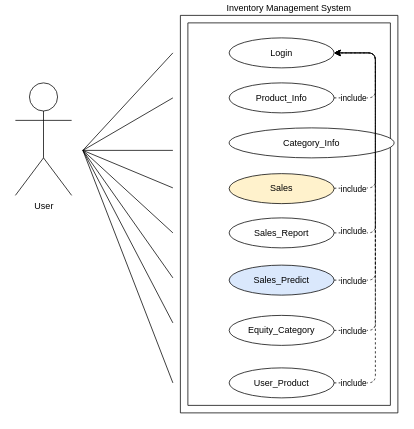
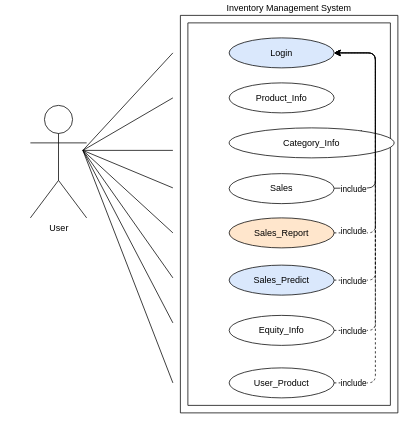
  <mxCell id="0" />
  <mxCell id="1" parent="0" />
- <mxCell id="2" value="User" style="shape=umlActor;verticalLabelPosition=bottom;verticalAlign=top;html=1;" vertex="1" parent="1"><mxGeometry x="20" y="110" width="75" height="150" as="geometry" /></mxCell>
+ <mxCell id="2" value="User" style="shape=umlActor;verticalLabelPosition=bottom;verticalAlign=top;html=1;" vertex="1" parent="1"><mxGeometry x="40" y="140" width="75" height="150" as="geometry" /></mxCell>
  <mxCell id="3" value="Inventory Management System" style="verticalLabelPosition=top;verticalAlign=bottom;html=1;shape=mxgraph.basic.frame;dx=10;whiteSpace=wrap;labelPosition=center;align=center;" vertex="1" parent="1"><mxGeometry x="240" y="20" width="290" height="530" as="geometry" /></mxCell>
- <mxCell id="4" value="Login" style="ellipse;whiteSpace=wrap;html=1;" vertex="1" parent="1"><mxGeometry x="305" y="50" width="140" height="40" as="geometry" /></mxCell>
- <mxCell id="5" style="edgeStyle=none;html=1;entryX=1;entryY=0.5;entryDx=0;entryDy=0;dashed=1;" edge="1" parent="1" source="7" target="4"><mxGeometry relative="1" as="geometry"><Array as="points"><mxPoint x="500" y="130" /><mxPoint x="500" y="70" /></Array></mxGeometry></mxCell>
- <mxCell id="6" value="include" style="edgeLabel;html=1;align=center;verticalAlign=middle;resizable=0;points=[];" vertex="1" connectable="0" parent="5"><mxGeometry x="-0.133" relative="1" as="geometry"><mxPoint x="-30" y="19" as="offset" /></mxGeometry></mxCell>
+ <mxCell id="4" value="Login" style="ellipse;whiteSpace=wrap;html=1;fillColor=#dae8fc;" vertex="1" parent="1"><mxGeometry x="305" y="50" width="140" height="40" as="geometry" /></mxCell>
  <mxCell id="7" value="Product_Info" style="ellipse;whiteSpace=wrap;html=1;" vertex="1" parent="1"><mxGeometry x="305" y="110" width="140" height="40" as="geometry" /></mxCell>
+ <mxCell id="8" style="edgeStyle=none;html=1;entryX=1;entryY=0.5;entryDx=0;entryDy=0;dashed=1;" edge="1" parent="1" source="10" target="4"><mxGeometry relative="1" as="geometry"><Array as="points"><mxPoint x="500" y="190" /><mxPoint x="500" y="130" /><mxPoint x="500" y="70" /></Array></mxGeometry></mxCell>
+ <mxCell id="9" value="include" style="edgeLabel;html=1;align=center;verticalAlign=middle;resizable=0;points=[];" vertex="1" connectable="0" parent="8"><mxGeometry x="0.227" y="2" relative="1" as="geometry"><mxPoint x="-28" y="86" as="offset" /></mxGeometry></mxCell>
  <mxCell id="10" value="Category_Info" style="ellipse;whiteSpace=wrap;html=1;" vertex="1" parent="1"><mxGeometry x="305" y="170" width="220" height="40" as="geometry" /></mxCell>
- <mxCell id="11" value="Sales_Report" style="ellipse;whiteSpace=wrap;html=1;" vertex="1" parent="1"><mxGeometry x="305" y="290" width="140" height="40" as="geometry" /></mxCell>
+ <mxCell id="11" value="Sales_Report" style="ellipse;whiteSpace=wrap;html=1;fillColor=#ffe6cc;" vertex="1" parent="1"><mxGeometry x="305" y="290" width="140" height="40" as="geometry" /></mxCell>
  <mxCell id="12" style="edgeStyle=none;html=1;dashed=1;exitX=1;exitY=0.5;exitDx=0;exitDy=0;" edge="1" parent="1" source="14"><mxGeometry relative="1" as="geometry"><Array as="points"><mxPoint x="500" y="373" /><mxPoint x="500" y="70" /></Array><mxPoint x="445" y="70" as="targetPoint" /></mxGeometry></mxCell>
  <mxCell id="13" value="include" style="edgeLabel;html=1;align=center;verticalAlign=middle;resizable=0;points=[];" vertex="1" connectable="0" parent="12"><mxGeometry x="0.315" relative="1" as="geometry"><mxPoint x="-30" y="217" as="offset" /></mxGeometry></mxCell>
  <mxCell id="14" value="Sales_Predict" style="ellipse;whiteSpace=wrap;html=1;fillColor=#dae8fc;" vertex="1" parent="1"><mxGeometry x="305" y="353" width="140" height="40" as="geometry" /></mxCell>
  <mxCell id="15" value="" style="endArrow=none;startArrow=none;endFill=0;startFill=0;endSize=8;html=1;verticalAlign=bottom;labelBackgroundColor=none;strokeWidth=1;" edge="1" parent="1"><mxGeometry width="160" relative="1" as="geometry"><mxPoint x="110" y="200" as="sourcePoint" /><mxPoint x="230" y="200" as="targetPoint" /></mxGeometry></mxCell>
  <mxCell id="16" value="" style="endArrow=none;startArrow=none;endFill=0;startFill=0;endSize=8;html=1;verticalAlign=bottom;labelBackgroundColor=none;strokeWidth=1;" edge="1" parent="1"><mxGeometry width="160" relative="1" as="geometry"><mxPoint x="110" y="200" as="sourcePoint" /><mxPoint x="230" y="70" as="targetPoint" /></mxGeometry></mxCell>
  <mxCell id="17" value="" style="endArrow=none;startArrow=none;endFill=0;startFill=0;endSize=8;html=1;verticalAlign=bottom;labelBackgroundColor=none;strokeWidth=1;" edge="1" parent="1"><mxGeometry width="160" relative="1" as="geometry"><mxPoint x="110" y="200" as="sourcePoint" /><mxPoint x="230" y="130" as="targetPoint" /></mxGeometry></mxCell>
  <mxCell id="18" value="" style="endArrow=none;startArrow=none;endFill=0;startFill=0;endSize=8;html=1;verticalAlign=bottom;labelBackgroundColor=none;strokeWidth=1;" edge="1" parent="1"><mxGeometry width="160" relative="1" as="geometry"><mxPoint x="110" y="200" as="sourcePoint" /><mxPoint x="230" y="250" as="targetPoint" /></mxGeometry></mxCell>
  <mxCell id="19" value="" style="endArrow=none;startArrow=none;endFill=0;startFill=0;endSize=8;html=1;verticalAlign=bottom;labelBackgroundColor=none;strokeWidth=1;" edge="1" parent="1"><mxGeometry width="160" relative="1" as="geometry"><mxPoint x="110" y="200" as="sourcePoint" /><mxPoint x="230" y="310" as="targetPoint" /></mxGeometry></mxCell>
- <mxCell id="20" style="edgeStyle=none;html=1;entryX=1;entryY=0.5;entryDx=0;entryDy=0;dashed=1;" edge="1" parent="1" source="22" target="4"><mxGeometry relative="1" as="geometry"><Array as="points"><mxPoint x="500" y="250" /><mxPoint x="500" y="70" /></Array></mxGeometry></mxCell>
+ <mxCell id="20" style="edgeStyle=none;html=1;entryX=1;entryY=0.5;entryDx=0;entryDy=0;dashed=0;" edge="1" parent="1" source="22" target="4"><mxGeometry relative="1" as="geometry"><Array as="points"><mxPoint x="500" y="250" /><mxPoint x="500" y="70" /></Array></mxGeometry></mxCell>
  <mxCell id="21" value="include" style="edgeLabel;html=1;align=center;verticalAlign=middle;resizable=0;points=[];" vertex="1" connectable="0" parent="20"><mxGeometry x="0.152" relative="1" as="geometry"><mxPoint x="-30" y="113" as="offset" /></mxGeometry></mxCell>
- <mxCell id="22" value="Sales" style="ellipse;whiteSpace=wrap;html=1;fillColor=#fff2cc;" vertex="1" parent="1"><mxGeometry x="305" y="231" width="140" height="40" as="geometry" /></mxCell>
+ <mxCell id="22" value="Sales" style="ellipse;whiteSpace=wrap;html=1;" vertex="1" parent="1"><mxGeometry x="305" y="231" width="140" height="40" as="geometry" /></mxCell>
  <mxCell id="23" value="" style="endArrow=none;startArrow=none;endFill=0;startFill=0;endSize=8;html=1;verticalAlign=bottom;labelBackgroundColor=none;strokeWidth=1;" edge="1" parent="1"><mxGeometry width="160" relative="1" as="geometry"><mxPoint x="110" y="200" as="sourcePoint" /><mxPoint x="230" y="370" as="targetPoint" /></mxGeometry></mxCell>
- <mxCell id="24" value="Equity_Category" style="ellipse;whiteSpace=wrap;html=1;" vertex="1" parent="1"><mxGeometry x="305" y="420" width="140" height="40" as="geometry" /></mxCell>
+ <mxCell id="24" value="Equity_Info" style="ellipse;whiteSpace=wrap;html=1;" vertex="1" parent="1"><mxGeometry x="305" y="420" width="140" height="40" as="geometry" /></mxCell>
  <mxCell id="25" value="User_Product" style="ellipse;whiteSpace=wrap;html=1;" vertex="1" parent="1"><mxGeometry x="305" y="490" width="140" height="40" as="geometry" /></mxCell>
  <mxCell id="26" style="edgeStyle=none;html=1;entryX=1;entryY=0.5;entryDx=0;entryDy=0;dashed=1;exitX=1;exitY=0.5;exitDx=0;exitDy=0;" edge="1" parent="1" source="24" target="4"><mxGeometry relative="1" as="geometry"><Array as="points"><mxPoint x="500" y="440" /><mxPoint x="500" y="70" /></Array><mxPoint x="454.71" y="381.181" as="sourcePoint" /><mxPoint x="455" y="261" as="targetPoint" /></mxGeometry></mxCell>
  <mxCell id="27" value="include" style="edgeLabel;html=1;align=center;verticalAlign=middle;resizable=0;points=[];" vertex="1" connectable="0" parent="26"><mxGeometry x="0.315" relative="1" as="geometry"><mxPoint x="-30" y="261" as="offset" /></mxGeometry></mxCell>
  <mxCell id="28" style="edgeStyle=none;html=1;dashed=1;exitX=1;exitY=0.5;exitDx=0;exitDy=0;entryX=1;entryY=0.5;entryDx=0;entryDy=0;" edge="1" parent="1" source="11" target="4"><mxGeometry relative="1" as="geometry"><Array as="points"><mxPoint x="500" y="310" /><mxPoint x="500" y="70" /></Array><mxPoint x="455" y="140" as="sourcePoint" /><mxPoint x="450" y="70" as="targetPoint" /></mxGeometry></mxCell>
  <mxCell id="29" value="include" style="edgeLabel;html=1;align=center;verticalAlign=middle;resizable=0;points=[];" vertex="1" connectable="0" parent="28"><mxGeometry x="-0.133" relative="1" as="geometry"><mxPoint x="-30" y="94" as="offset" /></mxGeometry></mxCell>
  <mxCell id="30" style="edgeStyle=none;html=1;entryX=1;entryY=0.5;entryDx=0;entryDy=0;dashed=1;exitX=1;exitY=0.5;exitDx=0;exitDy=0;" edge="1" parent="1" source="25" target="4"><mxGeometry relative="1" as="geometry"><Array as="points"><mxPoint x="500" y="510" /><mxPoint x="500" y="70" /></Array><mxPoint x="455" y="450" as="sourcePoint" /><mxPoint x="455" y="80" as="targetPoint" /></mxGeometry></mxCell>
  <mxCell id="31" value="include" style="edgeLabel;html=1;align=center;verticalAlign=middle;resizable=0;points=[];" vertex="1" connectable="0" parent="30"><mxGeometry x="0.315" relative="1" as="geometry"><mxPoint x="-30" y="307" as="offset" /></mxGeometry></mxCell>
  <mxCell id="32" value="" style="endArrow=none;startArrow=none;endFill=0;startFill=0;endSize=8;html=1;verticalAlign=bottom;labelBackgroundColor=none;strokeWidth=1;" edge="1" parent="1"><mxGeometry width="160" relative="1" as="geometry"><mxPoint x="110" y="200" as="sourcePoint" /><mxPoint x="230" y="430" as="targetPoint" /></mxGeometry></mxCell>
  <mxCell id="33" value="" style="endArrow=none;startArrow=none;endFill=0;startFill=0;endSize=8;html=1;verticalAlign=bottom;labelBackgroundColor=none;strokeWidth=1;" edge="1" parent="1"><mxGeometry width="160" relative="1" as="geometry"><mxPoint x="110" y="200" as="sourcePoint" /><mxPoint x="230" y="510" as="targetPoint" /></mxGeometry></mxCell>
